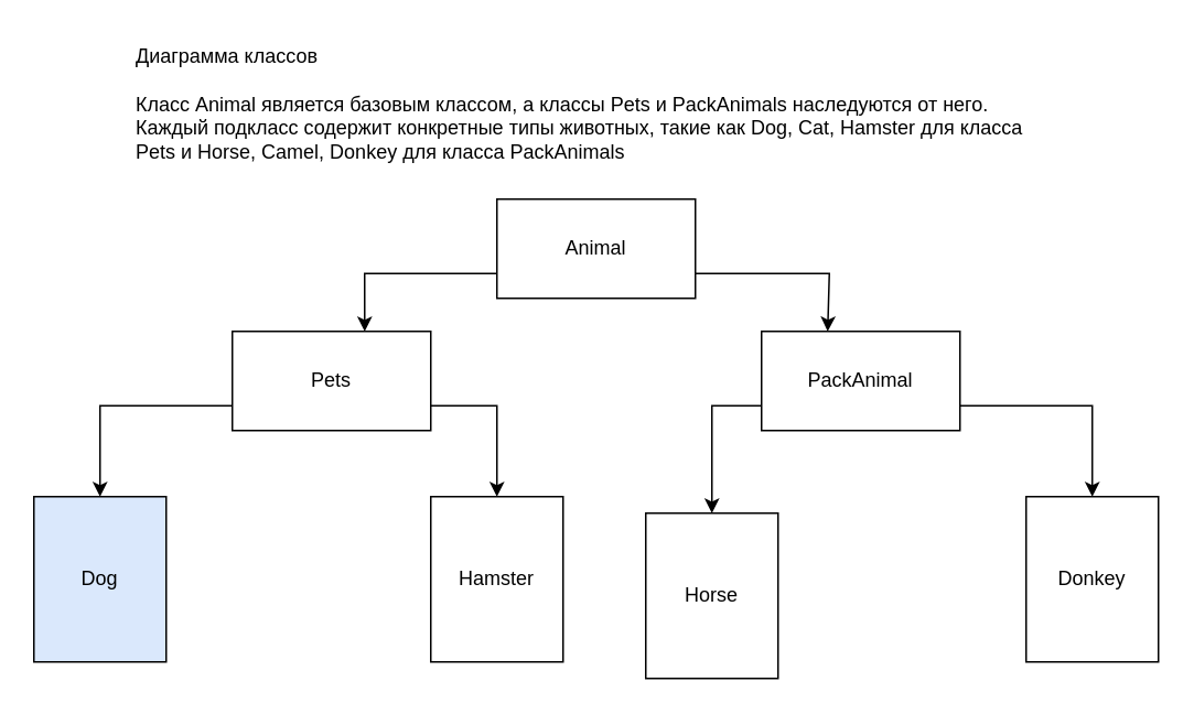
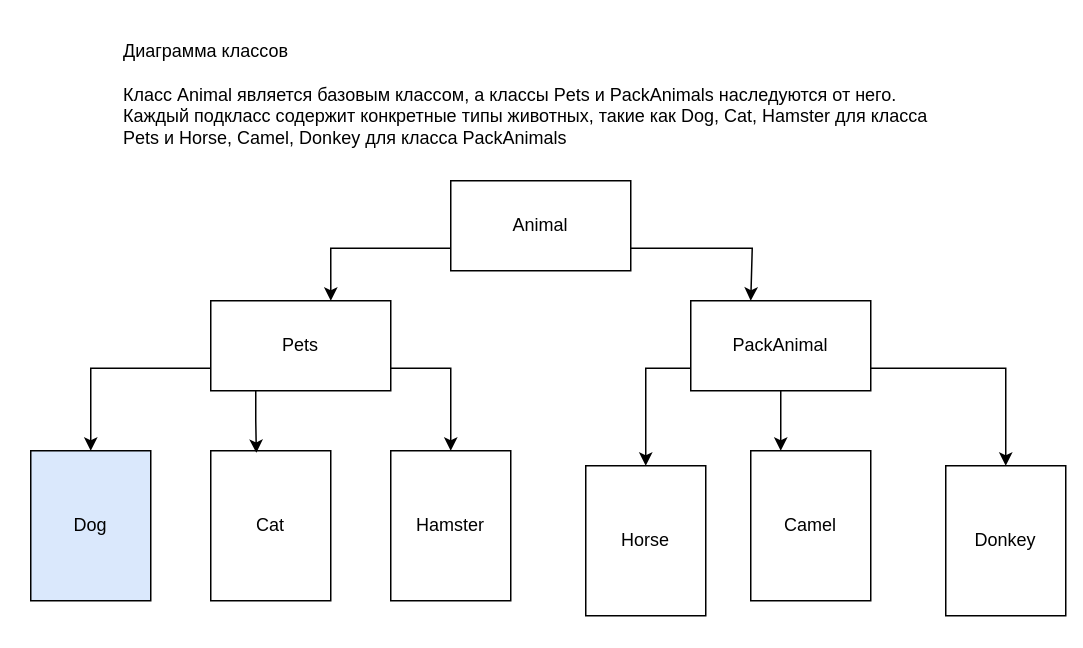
  <mxCell id="0" />
  <mxCell id="1" parent="0" />
  <mxCell id="2" value="Диаграмма классов &#10; &#10;Класс Animal является базовым классом, а классы Pets и PackAnimals наследуются от него. Каждый подкласс содержит конкретные типы животных, такие как Dog, Cat, Hamster для класса Pets и Horse, Camel, Donkey для класса PackAnimals" style="text;whiteSpace=wrap;html=1;" vertex="1" parent="1"><mxGeometry x="80" y="20" width="560" height="100" as="geometry" /></mxCell>
  <mxCell id="3" style="edgeStyle=orthogonalEdgeStyle;rounded=0;orthogonalLoop=1;jettySize=auto;html=1;exitX=1;exitY=0.75;exitDx=0;exitDy=0;" edge="1" parent="1" source="4"><mxGeometry relative="1" as="geometry"><mxPoint x="500" y="200" as="targetPoint" /><Array as="points"><mxPoint x="501" y="165" /></Array></mxGeometry></mxCell>
  <mxCell id="4" value="Animal" style="rounded=0;whiteSpace=wrap;html=1;" vertex="1" parent="1"><mxGeometry x="300" y="120" width="120" height="60" as="geometry" /></mxCell>
  <mxCell id="5" style="edgeStyle=orthogonalEdgeStyle;rounded=0;orthogonalLoop=1;jettySize=auto;html=1;exitX=0;exitY=0.75;exitDx=0;exitDy=0;entryX=0.5;entryY=0;entryDx=0;entryDy=0;" edge="1" parent="1" source="7" target="12"><mxGeometry relative="1" as="geometry" /></mxCell>
  <mxCell id="6" style="edgeStyle=orthogonalEdgeStyle;rounded=0;orthogonalLoop=1;jettySize=auto;html=1;exitX=1;exitY=0.75;exitDx=0;exitDy=0;entryX=0.5;entryY=0;entryDx=0;entryDy=0;" edge="1" parent="1" source="7" target="14"><mxGeometry relative="1" as="geometry" /></mxCell>
  <mxCell id="7" value="Pets" style="rounded=0;whiteSpace=wrap;html=1;" vertex="1" parent="1"><mxGeometry x="140" y="200" width="120" height="60" as="geometry" /></mxCell>
  <mxCell id="8" style="edgeStyle=orthogonalEdgeStyle;rounded=0;orthogonalLoop=1;jettySize=auto;html=1;exitX=0;exitY=0.75;exitDx=0;exitDy=0;entryX=0.5;entryY=0;entryDx=0;entryDy=0;" edge="1" parent="1" source="11" target="15"><mxGeometry relative="1" as="geometry" /></mxCell>
+ <mxCell id="9" style="edgeStyle=orthogonalEdgeStyle;rounded=0;orthogonalLoop=1;jettySize=auto;html=1;exitX=0.5;exitY=1;exitDx=0;exitDy=0;entryX=0.25;entryY=0;entryDx=0;entryDy=0;" edge="1" parent="1" source="11" target="16"><mxGeometry relative="1" as="geometry" /></mxCell>
  <mxCell id="10" style="edgeStyle=orthogonalEdgeStyle;rounded=0;orthogonalLoop=1;jettySize=auto;html=1;exitX=1;exitY=0.75;exitDx=0;exitDy=0;entryX=0.5;entryY=0;entryDx=0;entryDy=0;" edge="1" parent="1" source="11" target="17"><mxGeometry relative="1" as="geometry" /></mxCell>
  <mxCell id="11" value="PackAnimal" style="rounded=0;whiteSpace=wrap;html=1;" vertex="1" parent="1"><mxGeometry x="460" y="200" width="120" height="60" as="geometry" /></mxCell>
  <mxCell id="12" value="Dog" style="rounded=0;whiteSpace=wrap;html=1;fillColor=#dae8fc;" vertex="1" parent="1"><mxGeometry x="20" y="300" width="80" height="100" as="geometry" /></mxCell>
+ <mxCell id="13" value="Cat" style="rounded=0;whiteSpace=wrap;html=1;" vertex="1" parent="1"><mxGeometry x="140" y="300" width="80" height="100" as="geometry" /></mxCell>
  <mxCell id="14" value="Hamster" style="rounded=0;whiteSpace=wrap;html=1;" vertex="1" parent="1"><mxGeometry x="260" y="300" width="80" height="100" as="geometry" /></mxCell>
  <mxCell id="15" value="Horse" style="rounded=0;whiteSpace=wrap;html=1;" vertex="1" parent="1"><mxGeometry x="390" y="310" width="80" height="100" as="geometry" /></mxCell>
- <mxCell id="17" value="Donkey" style="rounded=0;whiteSpace=wrap;html=1;" vertex="1" parent="1"><mxGeometry x="620" y="300" width="80" height="100" as="geometry" /></mxCell>
+ <mxCell id="16" value="Camel" style="rounded=0;whiteSpace=wrap;html=1;" vertex="1" parent="1"><mxGeometry x="500" y="300" width="80" height="100" as="geometry" /></mxCell>
+ <mxCell id="17" value="Donkey" style="rounded=0;whiteSpace=wrap;html=1;" vertex="1" parent="1"><mxGeometry x="630" y="310" width="80" height="100" as="geometry" /></mxCell>
  <mxCell id="18" style="edgeStyle=orthogonalEdgeStyle;rounded=0;orthogonalLoop=1;jettySize=auto;html=1;exitX=0;exitY=0.75;exitDx=0;exitDy=0;entryX=0.667;entryY=0;entryDx=0;entryDy=0;entryPerimeter=0;" edge="1" parent="1" source="4" target="7"><mxGeometry relative="1" as="geometry" /></mxCell>
+ <mxCell id="19" style="edgeStyle=orthogonalEdgeStyle;rounded=0;orthogonalLoop=1;jettySize=auto;html=1;exitX=0.25;exitY=1;exitDx=0;exitDy=0;entryX=0.38;entryY=0.014;entryDx=0;entryDy=0;entryPerimeter=0;" edge="1" parent="1" source="7" target="13"><mxGeometry relative="1" as="geometry" /></mxCell>
